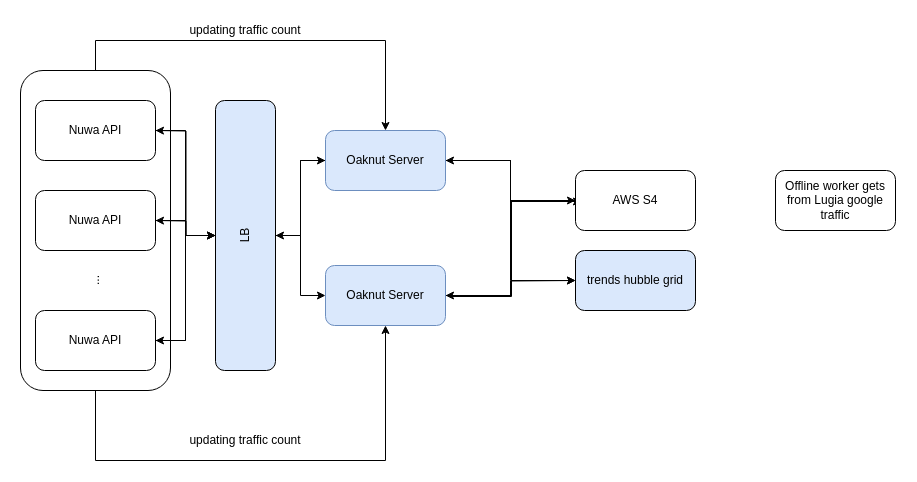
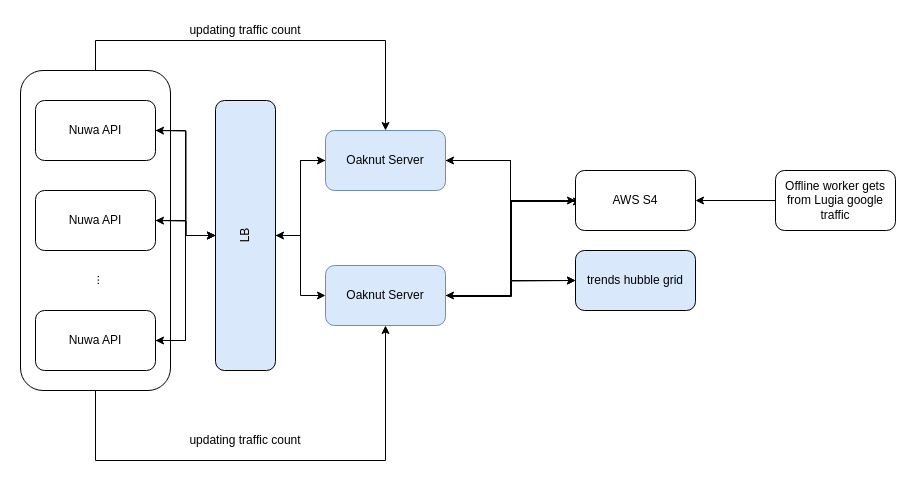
  <mxCell id="0" />
  <mxCell id="1" parent="0" />
  <mxCell id="2" style="edgeStyle=orthogonalEdgeStyle;rounded=0;orthogonalLoop=1;jettySize=auto;html=1;entryX=0.5;entryY=1;entryDx=0;entryDy=0;" edge="1" parent="1" source="4" target="24"><mxGeometry relative="1" as="geometry"><Array as="points"><mxPoint x="95" y="460" /><mxPoint x="385" y="460" /></Array></mxGeometry></mxCell>
  <mxCell id="3" style="edgeStyle=orthogonalEdgeStyle;rounded=0;orthogonalLoop=1;jettySize=auto;html=1;entryX=0.5;entryY=0;entryDx=0;entryDy=0;" edge="1" parent="1" source="4" target="21"><mxGeometry relative="1" as="geometry"><Array as="points"><mxPoint x="95" y="40" /><mxPoint x="385" y="40" /></Array></mxGeometry></mxCell>
  <mxCell id="4" value="" style="rounded=1;whiteSpace=wrap;html=1;" vertex="1" parent="1"><mxGeometry x="20" y="70" width="150" height="320" as="geometry" /></mxCell>
  <mxCell id="5" value="" style="edgeStyle=orthogonalEdgeStyle;rounded=0;orthogonalLoop=1;jettySize=auto;html=1;" parent="1" source="6" target="17" edge="1"><mxGeometry relative="1" as="geometry" /></mxCell>
  <mxCell id="6" value="Nuwa API" style="rounded=1;whiteSpace=wrap;html=1;" parent="1" vertex="1"><mxGeometry x="35" y="100" width="120" height="60" as="geometry" /></mxCell>
  <mxCell id="7" style="edgeStyle=orthogonalEdgeStyle;rounded=0;orthogonalLoop=1;jettySize=auto;html=1;entryX=0.5;entryY=0;entryDx=0;entryDy=0;" parent="1" source="8" target="17" edge="1"><mxGeometry relative="1" as="geometry" /></mxCell>
  <mxCell id="8" value="Nuwa API" style="rounded=1;whiteSpace=wrap;html=1;" parent="1" vertex="1"><mxGeometry x="35" y="190" width="120" height="60" as="geometry" /></mxCell>
  <mxCell id="9" style="edgeStyle=orthogonalEdgeStyle;rounded=0;orthogonalLoop=1;jettySize=auto;html=1;entryX=0.5;entryY=0;entryDx=0;entryDy=0;" parent="1" source="10" target="17" edge="1"><mxGeometry relative="1" as="geometry" /></mxCell>
  <mxCell id="10" value="Nuwa API" style="rounded=1;whiteSpace=wrap;html=1;" parent="1" vertex="1"><mxGeometry x="35" y="310" width="120" height="60" as="geometry" /></mxCell>
  <mxCell id="11" value="..." style="text;html=1;strokeColor=none;fillColor=none;align=center;verticalAlign=middle;whiteSpace=wrap;rounded=0;rotation=-90;" parent="1" vertex="1"><mxGeometry x="75" y="270" width="40" height="20" as="geometry" /></mxCell>
  <mxCell id="12" style="edgeStyle=orthogonalEdgeStyle;rounded=0;orthogonalLoop=1;jettySize=auto;html=1;entryX=0;entryY=0.5;entryDx=0;entryDy=0;" parent="1" source="17" target="21" edge="1"><mxGeometry relative="1" as="geometry" /></mxCell>
  <mxCell id="13" style="edgeStyle=orthogonalEdgeStyle;rounded=0;orthogonalLoop=1;jettySize=auto;html=1;entryX=0;entryY=0.5;entryDx=0;entryDy=0;" parent="1" source="17" target="24" edge="1"><mxGeometry relative="1" as="geometry" /></mxCell>
  <mxCell id="14" style="edgeStyle=orthogonalEdgeStyle;rounded=0;orthogonalLoop=1;jettySize=auto;html=1;" edge="1" parent="1" source="17"><mxGeometry relative="1" as="geometry"><mxPoint x="155" y="130" as="targetPoint" /></mxGeometry></mxCell>
  <mxCell id="15" style="edgeStyle=orthogonalEdgeStyle;rounded=0;orthogonalLoop=1;jettySize=auto;html=1;" edge="1" parent="1" source="17"><mxGeometry relative="1" as="geometry"><mxPoint x="155" y="220" as="targetPoint" /></mxGeometry></mxCell>
  <mxCell id="16" style="edgeStyle=orthogonalEdgeStyle;rounded=0;orthogonalLoop=1;jettySize=auto;html=1;entryX=1;entryY=0.5;entryDx=0;entryDy=0;" edge="1" parent="1" source="17" target="10"><mxGeometry relative="1" as="geometry" /></mxCell>
  <mxCell id="17" value="LB" style="rounded=1;whiteSpace=wrap;html=1;rotation=-90;fillColor=#dae8fc;" parent="1" vertex="1"><mxGeometry x="110" y="205" width="270" height="60" as="geometry" /></mxCell>
  <mxCell id="18" style="edgeStyle=orthogonalEdgeStyle;rounded=0;orthogonalLoop=1;jettySize=auto;html=1;exitX=1;exitY=0.5;exitDx=0;exitDy=0;" edge="1" parent="1" source="21" target="27"><mxGeometry relative="1" as="geometry" /></mxCell>
  <mxCell id="19" style="edgeStyle=orthogonalEdgeStyle;rounded=0;orthogonalLoop=1;jettySize=auto;html=1;entryX=0;entryY=0.5;entryDx=0;entryDy=0;" edge="1" parent="1" source="21" target="28"><mxGeometry relative="1" as="geometry" /></mxCell>
  <mxCell id="20" style="edgeStyle=orthogonalEdgeStyle;rounded=0;orthogonalLoop=1;jettySize=auto;html=1;entryX=0.5;entryY=1;entryDx=0;entryDy=0;" edge="1" parent="1" source="21" target="17"><mxGeometry relative="1" as="geometry" /></mxCell>
  <mxCell id="21" value="Oaknut Server" style="rounded=1;whiteSpace=wrap;html=1;fillColor=#dae8fc;strokeColor=#6c8ebf;" parent="1" vertex="1"><mxGeometry x="325" y="130" width="120" height="60" as="geometry" /></mxCell>
  <mxCell id="22" style="edgeStyle=orthogonalEdgeStyle;rounded=0;orthogonalLoop=1;jettySize=auto;html=1;exitX=1;exitY=0.5;exitDx=0;exitDy=0;entryX=0;entryY=0.5;entryDx=0;entryDy=0;" edge="1" parent="1"><mxGeometry relative="1" as="geometry"><mxPoint x="581" y="201" as="targetPoint" /><mxPoint x="451" y="296" as="sourcePoint" /><Array as="points"><mxPoint x="511" y="296" /><mxPoint x="511" y="201" /></Array></mxGeometry></mxCell>
  <mxCell id="23" style="edgeStyle=orthogonalEdgeStyle;rounded=0;orthogonalLoop=1;jettySize=auto;html=1;exitX=1;exitY=0.5;exitDx=0;exitDy=0;" edge="1" parent="1" source="24"><mxGeometry relative="1" as="geometry"><mxPoint x="575" y="280" as="targetPoint" /></mxGeometry></mxCell>
  <mxCell id="24" value="Oaknut&amp;nbsp;Server" style="rounded=1;whiteSpace=wrap;html=1;fillColor=#dae8fc;strokeColor=#6c8ebf;" parent="1" vertex="1"><mxGeometry x="325" y="265" width="120" height="60" as="geometry" /></mxCell>
  <mxCell id="25" value="" style="edgeStyle=orthogonalEdgeStyle;rounded=0;orthogonalLoop=1;jettySize=auto;html=1;" edge="1" parent="1" source="27" target="21"><mxGeometry relative="1" as="geometry" /></mxCell>
  <mxCell id="26" style="edgeStyle=orthogonalEdgeStyle;rounded=0;orthogonalLoop=1;jettySize=auto;html=1;entryX=1;entryY=0.5;entryDx=0;entryDy=0;" edge="1" parent="1" source="27" target="24"><mxGeometry relative="1" as="geometry"><Array as="points"><mxPoint x="511" y="200" /><mxPoint x="511" y="295" /></Array></mxGeometry></mxCell>
  <mxCell id="27" value="AWS S4" style="rounded=1;whiteSpace=wrap;html=1;" vertex="1" parent="1"><mxGeometry x="575" y="170" width="120" height="60" as="geometry" /></mxCell>
  <mxCell id="28" value="trends hubble grid" style="rounded=1;whiteSpace=wrap;html=1;fillColor=#dae8fc;" vertex="1" parent="1"><mxGeometry x="575" y="250" width="120" height="60" as="geometry" /></mxCell>
  <mxCell id="29" value="updating traffic count" style="text;html=1;strokeColor=none;fillColor=none;align=center;verticalAlign=middle;whiteSpace=wrap;rounded=0;" vertex="1" parent="1"><mxGeometry x="185" y="430" width="120" height="20" as="geometry" /></mxCell>
  <mxCell id="30" value="updating traffic count" style="text;html=1;strokeColor=none;fillColor=none;align=center;verticalAlign=middle;whiteSpace=wrap;rounded=0;" vertex="1" parent="1"><mxGeometry x="185" y="20" width="120" height="20" as="geometry" /></mxCell>
+ <mxCell id="31" value="" style="edgeStyle=orthogonalEdgeStyle;rounded=0;orthogonalLoop=1;jettySize=auto;html=1;" edge="1" parent="1" source="32" target="27"><mxGeometry relative="1" as="geometry" /></mxCell>
  <mxCell id="32" value="Offline worker gets from Lugia google traffic" style="whiteSpace=wrap;html=1;rounded=1;" vertex="1" parent="1"><mxGeometry x="775" y="170" width="120" height="60" as="geometry" /></mxCell>
